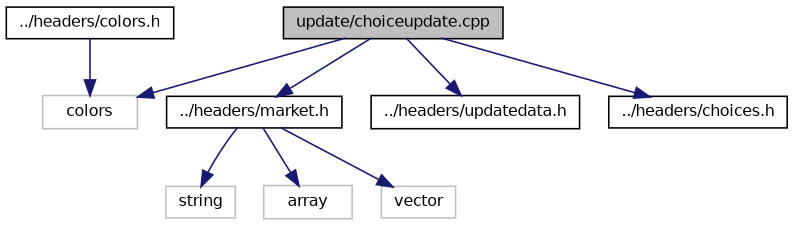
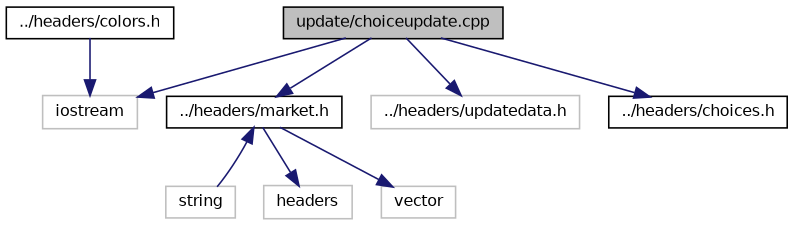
  digraph {
    node [color=black fillcolor=white fontname=Helvetica fontsize=10 shape=record style=filled]
    edge [color=midnightblue fontname=Helvetica fontsize=10 labelfontname=Helvetica labelfontsize=10 style=solid]
    n1 [fillcolor=grey75 fontcolor=black height=0.2 label="update/choiceupdate.cpp" width=0.4]
-   n2 [color=grey75 height=0.2 label=colors width=0.4]
+   n2 [color=grey75 height=0.2 label=iostream width=0.4]
    n3 [height=0.2 label="../headers/market.h" width=0.4]
-   n4 [height=0.2 label="../headers/updatedata.h" width=0.4]
+   n4 [color=grey75 height=0.2 label="../headers/updatedata.h" width=0.4]
    n5 [height=0.2 label="../headers/choices.h" width=0.4]
    n6 [height=0.2 label="../headers/colors.h" width=0.4]
    n7 [color=grey75 height=0.2 label=string width=0.4]
-   n8 [color=grey75 height=0.2 label=array width=0.4]
+   n8 [color=grey75 height=0.2 label=headers width=0.4]
    n9 [color=grey75 height=0.2 label=vector width=0.4]
    n1 -> n2
    n1 -> n3
    n1 -> n4
    n1 -> n5
-   n3 -> n7
+   n7 -> n3
    n3 -> n8
    n3 -> n9
    n6 -> n2
  }
